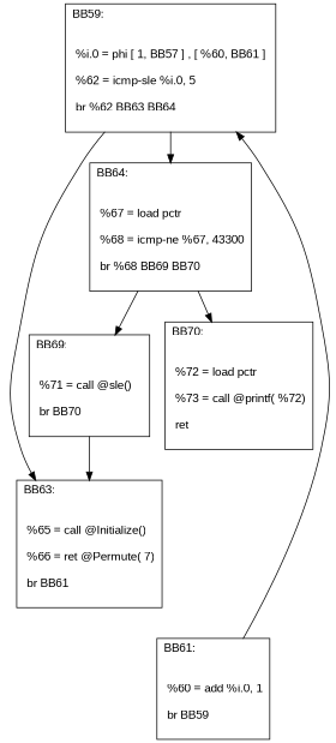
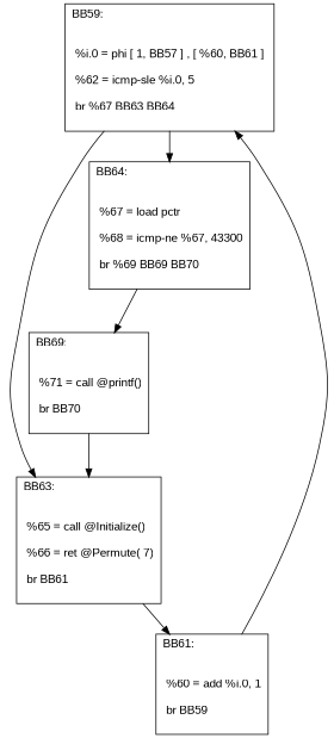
  digraph {
    fontname="Liberation Sans"
    node [fontname="Liberation Sans" shape=record]
    edge [fontname="Liberation Sans"]
-   n1 [label="{BB59:\l\l\n             %i.0 = phi [ 1, BB57 ] , [ %60, BB61 ] \l\n             %62 = icmp-sle %i.0, 5\l\n             br %62 BB63 BB64\l\n             }"]
+   n1 [label="{BB59:\l\l\n             %i.0 = phi [ 1, BB57 ] , [ %60, BB61 ] \l\n             %62 = icmp-sle %i.0, 5\l\n             br %67 BB63 BB64\l\n             }"]
    n2 [label="{BB63:\l\l\n             %65 = call @Initialize()\l\n             %66 = ret @Permute( 7)\l\n             br BB61\l\n             }"]
-   n3 [label="{BB64:\l\l\n             %67 = load pctr\l\n             %68 = icmp-ne %67, 43300\l\n             br %68 BB69 BB70\l\n             }"]
+   n3 [label="{BB64:\l\l\n             %67 = load pctr\l\n             %68 = icmp-ne %67, 43300\l\n             br %69 BB69 BB70\l\n             }"]
    n4 [label="{BB61:\l\l\n             %60 = add %i.0, 1\l\n             br BB59\l\n             }"]
-   n5 [label="{BB69:\l\l\n             %71 = call @sle()\l\n             br BB70\l\n             }"]
-   n6 [label="{BB70:\l\l\n             %72 = load pctr\l\n             %73 = call @printf( %72)\l\n             ret\l\n             }"]
+   n5 [label="{BB69:\l\l\n             %71 = call @printf()\l\n             br BB70\l\n             }"]
    n1 -> n2
    n1 -> n3
+   n2 -> n4
    n3 -> n5
-   n3 -> n6
    n4 -> n1
    n5 -> n2
  }
